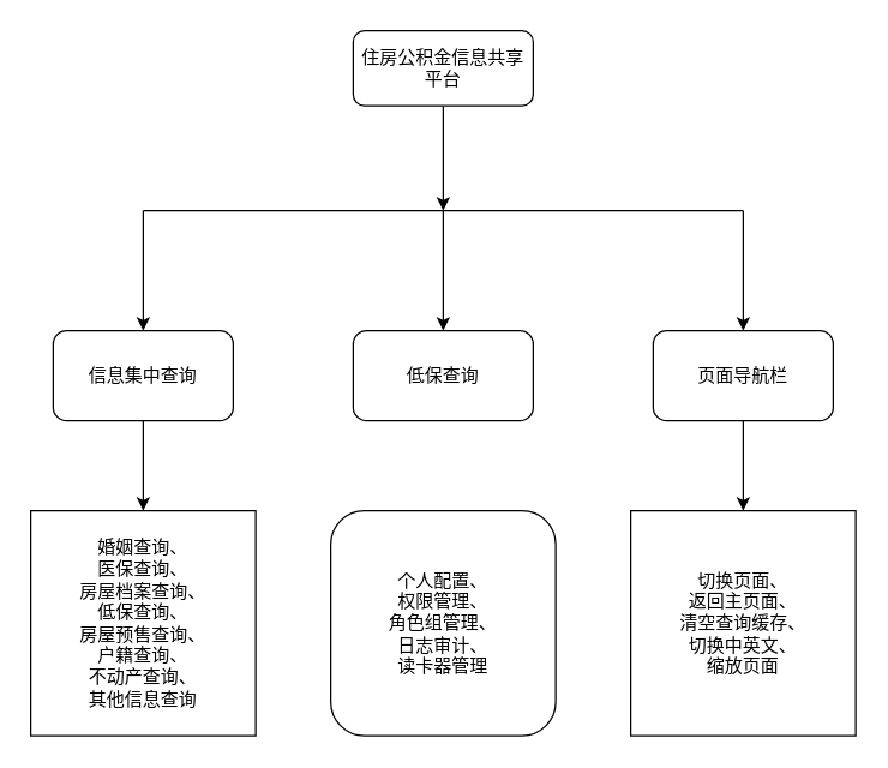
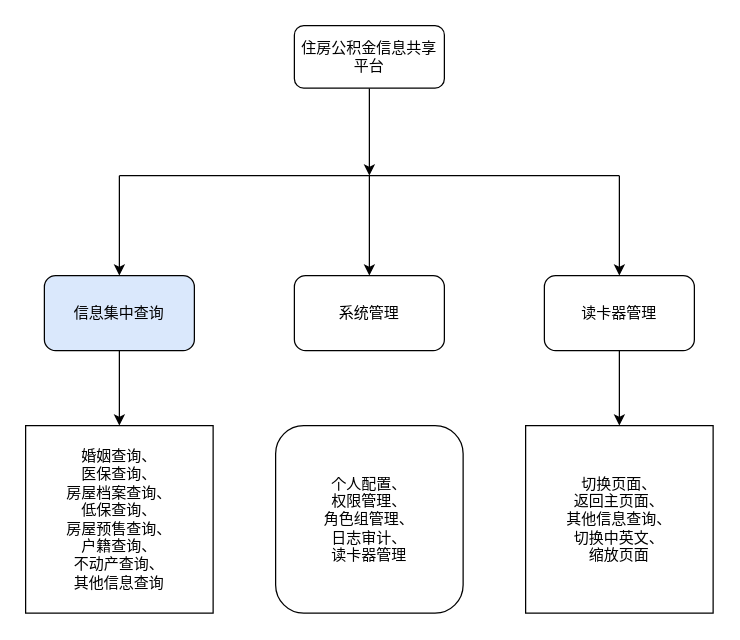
  <mxCell id="0" />
  <mxCell id="1" parent="0" />
  <mxCell id="2" style="edgeStyle=orthogonalEdgeStyle;rounded=0;orthogonalLoop=1;jettySize=auto;html=1;exitX=0.5;exitY=1;exitDx=0;exitDy=0;" edge="1" parent="1" source="3"><mxGeometry relative="1" as="geometry"><mxPoint x="295" y="140" as="targetPoint" /></mxGeometry></mxCell>
  <mxCell id="3" value="住房公积金信息共享平台" style="rounded=1;whiteSpace=wrap;html=1;" vertex="1" parent="1"><mxGeometry x="235" y="20" width="120" height="50" as="geometry" /></mxCell>
  <mxCell id="4" value="" style="endArrow=none;html=1;" edge="1" parent="1"><mxGeometry width="50" height="50" relative="1" as="geometry"><mxPoint x="95" y="140" as="sourcePoint" /><mxPoint x="495" y="140" as="targetPoint" /><Array as="points"><mxPoint x="295" y="140" /></Array></mxGeometry></mxCell>
- <mxCell id="5" value="信息集中查询" style="rounded=1;whiteSpace=wrap;html=1;" vertex="1" parent="1"><mxGeometry x="35" y="220" width="120" height="60" as="geometry" /></mxCell>
+ <mxCell id="5" value="信息集中查询" style="rounded=1;whiteSpace=wrap;html=1;fillColor=#dae8fc;" vertex="1" parent="1"><mxGeometry x="35" y="220" width="120" height="60" as="geometry" /></mxCell>
  <mxCell id="6" value="" style="endArrow=classic;html=1;" edge="1" parent="1"><mxGeometry width="50" height="50" relative="1" as="geometry"><mxPoint x="95" y="140" as="sourcePoint" /><mxPoint x="95" y="220" as="targetPoint" /></mxGeometry></mxCell>
  <mxCell id="7" value="" style="endArrow=classic;html=1;" edge="1" parent="1"><mxGeometry width="50" height="50" relative="1" as="geometry"><mxPoint x="295" y="140" as="sourcePoint" /><mxPoint x="295" y="220" as="targetPoint" /></mxGeometry></mxCell>
- <mxCell id="8" value="低保查询" style="rounded=1;whiteSpace=wrap;html=1;" vertex="1" parent="1"><mxGeometry x="235" y="220" width="120" height="60" as="geometry" /></mxCell>
+ <mxCell id="8" value="系统管理" style="rounded=1;whiteSpace=wrap;html=1;" vertex="1" parent="1"><mxGeometry x="235" y="220" width="120" height="60" as="geometry" /></mxCell>
  <mxCell id="9" value="" style="endArrow=classic;html=1;" edge="1" parent="1"><mxGeometry width="50" height="50" relative="1" as="geometry"><mxPoint x="495" y="140" as="sourcePoint" /><mxPoint x="495" y="220" as="targetPoint" /></mxGeometry></mxCell>
- <mxCell id="10" value="页面导航栏" style="rounded=1;whiteSpace=wrap;html=1;" vertex="1" parent="1"><mxGeometry x="435" y="220" width="120" height="60" as="geometry" /></mxCell>
+ <mxCell id="10" value="读卡器管理" style="rounded=1;whiteSpace=wrap;html=1;" vertex="1" parent="1"><mxGeometry x="435" y="220" width="120" height="60" as="geometry" /></mxCell>
  <mxCell id="11" value="" style="endArrow=classic;html=1;exitX=0.5;exitY=1;exitDx=0;exitDy=0;" edge="1" parent="1" source="5"><mxGeometry width="50" height="50" relative="1" as="geometry"><mxPoint x="35" y="350" as="sourcePoint" /><mxPoint x="95" y="340" as="targetPoint" /></mxGeometry></mxCell>
  <mxCell id="12" value="婚姻查询、&lt;br&gt;医保查询、&lt;br&gt;房屋档案查询、&lt;br&gt;低保查询、&lt;br&gt;房屋预售查询、&lt;br&gt;户籍查询、&lt;br&gt;不动产查询、&lt;br&gt;其他信息查询" style="whiteSpace=wrap;html=1;aspect=fixed;" vertex="1" parent="1"><mxGeometry x="20" y="340" width="150" height="150" as="geometry" /></mxCell>
  <mxCell id="13" value="个人配置、&lt;br&gt;权限管理、&lt;br&gt;角色组管理、&lt;br&gt;日志审计、&lt;br&gt;读卡器管理" style="whiteSpace=wrap;html=1;aspect=fixed;rounded=1;" vertex="1" parent="1"><mxGeometry x="220" y="340" width="150" height="150" as="geometry" /></mxCell>
  <mxCell id="14" value="" style="endArrow=classic;html=1;exitX=0.5;exitY=1;exitDx=0;exitDy=0;" edge="1" parent="1" source="10"><mxGeometry width="50" height="50" relative="1" as="geometry"><mxPoint x="25" y="560" as="sourcePoint" /><mxPoint x="495" y="340" as="targetPoint" /></mxGeometry></mxCell>
- <mxCell id="15" value="切换页面、&lt;br&gt;返回主页面、&lt;br&gt;清空查询缓存、&lt;br&gt;切换中英文、&lt;br&gt;缩放页面" style="whiteSpace=wrap;html=1;aspect=fixed;" vertex="1" parent="1"><mxGeometry x="420" y="340" width="150" height="150" as="geometry" /></mxCell>
+ <mxCell id="15" value="切换页面、&lt;br&gt;返回主页面、&lt;br&gt;其他信息查询、&lt;br&gt;切换中英文、&lt;br&gt;缩放页面" style="whiteSpace=wrap;html=1;aspect=fixed;" vertex="1" parent="1"><mxGeometry x="420" y="340" width="150" height="150" as="geometry" /></mxCell>
